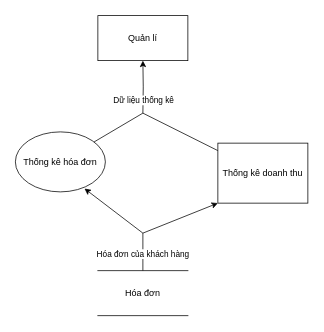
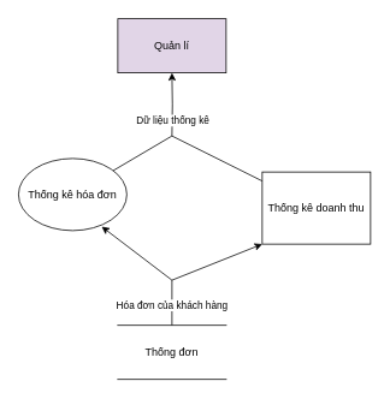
  <mxCell id="0" />
  <mxCell id="1" parent="0" />
  <mxCell id="2" style="rounded=0;orthogonalLoop=1;jettySize=auto;html=1;endArrow=none;endFill=0;" parent="1" source="4" edge="1"><mxGeometry relative="1" as="geometry"><mxPoint x="190" y="150" as="targetPoint" /></mxGeometry></mxCell>
  <mxCell id="3" style="rounded=0;orthogonalLoop=1;jettySize=auto;html=1;entryX=0.768;entryY=0.945;entryDx=0;entryDy=0;entryPerimeter=0;" parent="1" target="4" edge="1"><mxGeometry relative="1" as="geometry"><mxPoint x="110" y="340" as="targetPoint" /><mxPoint x="190" y="310" as="sourcePoint" /></mxGeometry></mxCell>
  <mxCell id="4" value="Thống kê hóa đơn" style="ellipse;whiteSpace=wrap;html=1;" parent="1" vertex="1"><mxGeometry x="20" y="175" width="120" height="80" as="geometry" /></mxCell>
  <mxCell id="5" style="rounded=0;orthogonalLoop=1;jettySize=auto;html=1;endArrow=none;endFill=0;" parent="1" source="7" edge="1"><mxGeometry relative="1" as="geometry"><mxPoint x="190" y="150" as="targetPoint" /></mxGeometry></mxCell>
  <mxCell id="6" style="rounded=0;orthogonalLoop=1;jettySize=auto;html=1;entryX=0;entryY=1;entryDx=0;entryDy=0;" parent="1" target="7" edge="1"><mxGeometry relative="1" as="geometry"><mxPoint x="280" y="310" as="targetPoint" /><mxPoint x="190" y="310" as="sourcePoint" /></mxGeometry></mxCell>
  <mxCell id="7" value="Thống kê doanh thu" style="whiteSpace=wrap;html=1;rounded=0;" parent="1" vertex="1"><mxGeometry x="290" y="190" width="120" height="80" as="geometry" /></mxCell>
  <mxCell id="8" style="edgeStyle=orthogonalEdgeStyle;rounded=0;orthogonalLoop=1;jettySize=auto;html=1;entryX=0.5;entryY=1;entryDx=0;entryDy=0;" parent="1" target="10" edge="1"><mxGeometry relative="1" as="geometry"><mxPoint x="320" y="110" as="targetPoint" /><mxPoint x="190" y="150" as="sourcePoint" /></mxGeometry></mxCell>
  <mxCell id="9" value="Dữ liệu thống kê" style="edgeLabel;html=1;align=center;verticalAlign=middle;resizable=0;points=[];" parent="8" vertex="1" connectable="0"><mxGeometry x="-0.494" relative="1" as="geometry"><mxPoint as="offset" /></mxGeometry></mxCell>
- <mxCell id="10" value="Quản lí" style="rounded=0;whiteSpace=wrap;html=1;" parent="1" vertex="1"><mxGeometry x="130" y="20" width="120" height="60" as="geometry" /></mxCell>
+ <mxCell id="10" value="Quản lí" style="rounded=0;whiteSpace=wrap;html=1;fillColor=#e1d5e7;" parent="1" vertex="1"><mxGeometry x="130" y="20" width="120" height="60" as="geometry" /></mxCell>
  <mxCell id="11" style="edgeStyle=orthogonalEdgeStyle;rounded=0;orthogonalLoop=1;jettySize=auto;html=1;endArrow=none;endFill=0;" parent="1" source="13" edge="1"><mxGeometry relative="1" as="geometry"><mxPoint x="190" y="310" as="targetPoint" /></mxGeometry></mxCell>
  <mxCell id="12" value="Hóa đơn của khách hàng" style="edgeLabel;html=1;align=center;verticalAlign=middle;resizable=0;points=[];" parent="11" vertex="1" connectable="0"><mxGeometry x="-0.089" y="1" relative="1" as="geometry"><mxPoint as="offset" /></mxGeometry></mxCell>
- <mxCell id="13" value="Hóa đơn" style="shape=partialRectangle;whiteSpace=wrap;html=1;left=0;right=0;fillColor=none;" parent="1" vertex="1"><mxGeometry x="130" y="360" width="120" height="60" as="geometry" /></mxCell>
+ <mxCell id="13" value="Thống đơn" style="shape=partialRectangle;whiteSpace=wrap;html=1;left=0;right=0;fillColor=none;" parent="1" vertex="1"><mxGeometry x="130" y="360" width="120" height="60" as="geometry" /></mxCell>
